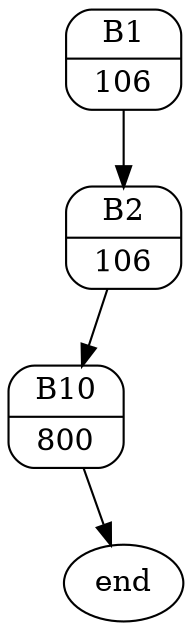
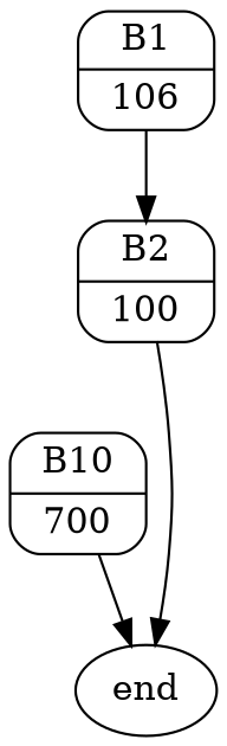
  digraph {
    node [shape=Mrecord]
    n1 [label="{<f0> B1|<f1> 106}"]
-   n2 [label="{<f0> B2|<f1> 106}"]
-   n3 [label="{<f0> B10|<f1> 800}"]
+   n2 [label="{<f0> B2|<f1> 100}"]
+   n3 [label="{<f0> B10|<f1> 700}"]
    end [shape=""]
    subgraph sub_1 {
      n1
      n2
      n3
    }
    n1 -> n2
-   n2 -> n3
+   n2 -> end
    n3 -> end
  }
